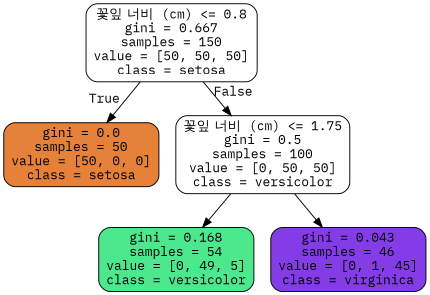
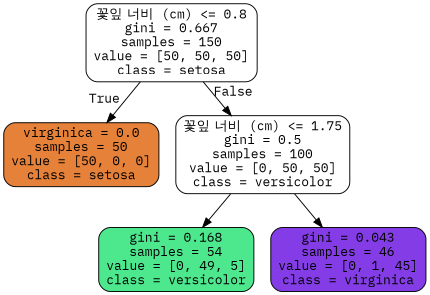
  digraph {
    fontname="IBM Plex Mono"
    node [color=black fontname="IBM Plex Mono" shape=box style="filled, rounded"]
    edge [fontname="IBM Plex Mono"]
    n1 [fillcolor="#e5813900" label="꽃잎 너비 (cm) <= 0.8\ngini = 0.667\nsamples = 150\nvalue = [50, 50, 50]\nclass = setosa"]
-   n2 [fillcolor="#e58139ff" label="gini = 0.0\nsamples = 50\nvalue = [50, 0, 0]\nclass = setosa"]
+   n2 [fillcolor="#e58139ff" label="virginica = 0.0\nsamples = 50\nvalue = [50, 0, 0]\nclass = setosa"]
    n3 [fillcolor="#39e58100" label="꽃잎 너비 (cm) <= 1.75\ngini = 0.5\nsamples = 100\nvalue = [0, 50, 50]\nclass = versicolor"]
    n4 [fillcolor="#39e581e5" label="gini = 0.168\nsamples = 54\nvalue = [0, 49, 5]\nclass = versicolor"]
    n5 [fillcolor="#8139e5f9" label="gini = 0.043\nsamples = 46\nvalue = [0, 1, 45]\nclass = virginica"]
    n1 -> n2 [headlabel=True labelangle=45 labeldistance=2.5]
    n1 -> n3 [headlabel=False labelangle=-45 labeldistance=2.5]
    n3 -> n4
    n3 -> n5
  }
